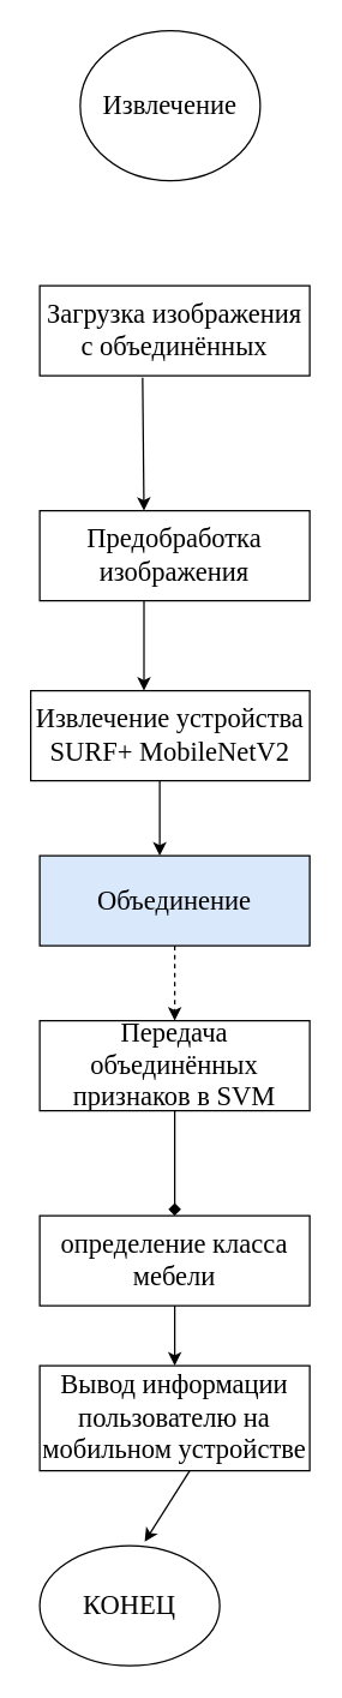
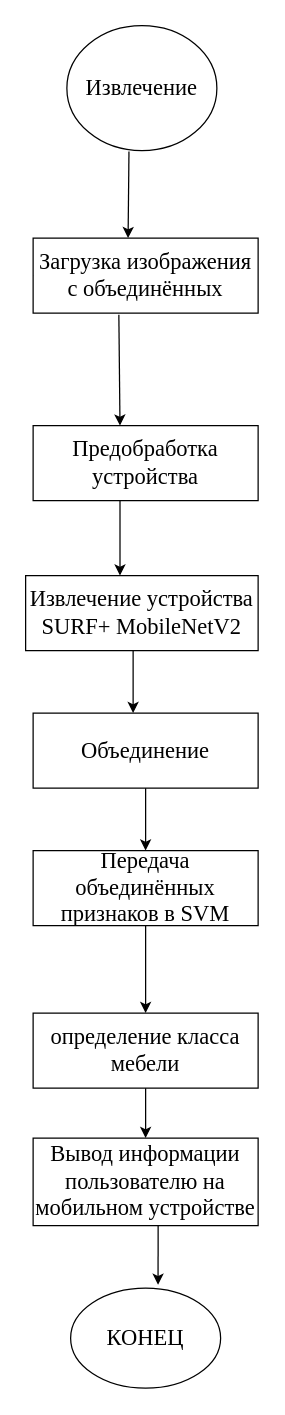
  <mxCell id="0" />
  <mxCell id="1" parent="0" />
  <mxCell id="2" value="&lt;font&gt;Извлечение&lt;/font&gt;" style="ellipse;whiteSpace=wrap;html=1;fontFamily=Times New Roman;fontSize=18;" vertex="1" parent="1"><mxGeometry x="53" y="20" width="120" height="100" as="geometry" /></mxCell>
  <mxCell id="3" value="" style="endArrow=classic;html=1;rounded=0;fontFamily=Times New Roman;fontSize=18;" edge="1" parent="1" source="5"><mxGeometry width="50" height="50" relative="1" as="geometry"><mxPoint x="85.5" y="120" as="sourcePoint" /><mxPoint x="85.5" y="220" as="targetPoint" /></mxGeometry></mxCell>
  <mxCell id="4" value="" style="endArrow=classic;html=1;rounded=0;fontFamily=Times New Roman;fontSize=18;exitX=0.381;exitY=1.022;exitDx=0;exitDy=0;exitPerimeter=0;" edge="1" parent="1" source="5"><mxGeometry width="50" height="50" relative="1" as="geometry"><mxPoint x="95.5" y="270" as="sourcePoint" /><mxPoint x="95.5" y="340" as="targetPoint" /></mxGeometry></mxCell>
  <mxCell id="5" value="&lt;font&gt;Загрузка изображения с объединённых&lt;/font&gt;" style="rounded=0;whiteSpace=wrap;html=1;fontFamily=Times New Roman;fontSize=18;" vertex="1" parent="1"><mxGeometry x="26" y="190" width="180" height="60" as="geometry" /></mxCell>
- <mxCell id="7" value="&lt;font&gt;Предобработка изображения&lt;/font&gt;" style="rounded=0;whiteSpace=wrap;html=1;fontFamily=Times New Roman;fontSize=18;" vertex="1" parent="1"><mxGeometry x="26" y="340" width="180" height="60" as="geometry" /></mxCell>
+ <mxCell id="6" value="" style="endArrow=classic;html=1;rounded=0;entryX=0.422;entryY=0;entryDx=0;entryDy=0;entryPerimeter=0;fontFamily=Times New Roman;fontSize=18;exitX=0.414;exitY=1.007;exitDx=0;exitDy=0;exitPerimeter=0;" edge="1" parent="1" source="2" target="5"><mxGeometry width="50" height="50" relative="1" as="geometry"><mxPoint x="85.5" y="120" as="sourcePoint" /><mxPoint x="85.5" y="180" as="targetPoint" /></mxGeometry></mxCell>
+ <mxCell id="7" value="&lt;font&gt;Предобработка устройства&lt;/font&gt;" style="rounded=0;whiteSpace=wrap;html=1;fontFamily=Times New Roman;fontSize=18;" vertex="1" parent="1"><mxGeometry x="26" y="340" width="180" height="60" as="geometry" /></mxCell>
  <mxCell id="8" value="" style="endArrow=classic;html=1;rounded=0;fontFamily=Times New Roman;fontSize=18;" edge="1" parent="1"><mxGeometry width="50" height="50" relative="1" as="geometry"><mxPoint x="95.5" y="400" as="sourcePoint" /><mxPoint x="95.5" y="460" as="targetPoint" /></mxGeometry></mxCell>
  <mxCell id="9" value="&lt;div&gt;Извлечение устройства&lt;/div&gt;&lt;div&gt;SURF+ MobileNetV2&lt;/div&gt;" style="rounded=0;whiteSpace=wrap;html=1;fontFamily=Times New Roman;fontSize=18;" vertex="1" parent="1"><mxGeometry x="20" y="460" width="186" height="60" as="geometry" /></mxCell>
  <mxCell id="10" value="" style="endArrow=classic;html=1;rounded=0;fontFamily=Times New Roman;fontSize=18;" edge="1" parent="1"><mxGeometry width="50" height="50" relative="1" as="geometry"><mxPoint x="106" y="520" as="sourcePoint" /><mxPoint x="106" y="570" as="targetPoint" /></mxGeometry></mxCell>
- <mxCell id="11" value="Объединение" style="rounded=0;whiteSpace=wrap;html=1;fontFamily=Times New Roman;fontSize=18;fillColor=#dae8fc;" vertex="1" parent="1"><mxGeometry x="26" y="570" width="180" height="60" as="geometry" /></mxCell>
+ <mxCell id="11" value="Объединение" style="rounded=0;whiteSpace=wrap;html=1;fontFamily=Times New Roman;fontSize=18;" vertex="1" parent="1"><mxGeometry x="26" y="570" width="180" height="60" as="geometry" /></mxCell>
  <mxCell id="12" value="Передача объединённых признаков в SVM" style="rounded=0;whiteSpace=wrap;html=1;fontFamily=Times New Roman;fontSize=18;" vertex="1" parent="1"><mxGeometry x="26" y="680" width="180" height="60" as="geometry" /></mxCell>
- <mxCell id="13" value="" style="endArrow=classic;html=1;rounded=0;entryX=0.5;entryY=0;entryDx=0;entryDy=0;exitX=0.5;exitY=1;exitDx=0;exitDy=0;fontFamily=Times New Roman;fontSize=18;dashed=1;" edge="1" parent="1" source="11" target="12"><mxGeometry width="50" height="50" relative="1" as="geometry"><mxPoint x="100.5" y="630" as="sourcePoint" /><mxPoint x="100.5" y="680" as="targetPoint" /></mxGeometry></mxCell>
+ <mxCell id="13" value="" style="endArrow=classic;html=1;rounded=0;entryX=0.5;entryY=0;entryDx=0;entryDy=0;exitX=0.5;exitY=1;exitDx=0;exitDy=0;fontFamily=Times New Roman;fontSize=18;" edge="1" parent="1" source="11" target="12"><mxGeometry width="50" height="50" relative="1" as="geometry"><mxPoint x="100.5" y="630" as="sourcePoint" /><mxPoint x="100.5" y="680" as="targetPoint" /></mxGeometry></mxCell>
  <mxCell id="14" value="&lt;font&gt;определение класса мебели&lt;/font&gt;" style="rounded=0;whiteSpace=wrap;html=1;fontFamily=Times New Roman;fontSize=18;" vertex="1" parent="1"><mxGeometry x="26" y="810" width="180" height="60" as="geometry" /></mxCell>
- <mxCell id="15" value="" style="endArrow=diamond;html=1;rounded=0;entryX=0.5;entryY=0;entryDx=0;entryDy=0;exitX=0.5;exitY=1;exitDx=0;exitDy=0;fontFamily=Times New Roman;fontSize=18;" edge="1" parent="1" source="12" target="14"><mxGeometry width="50" height="50" relative="1" as="geometry"><mxPoint x="86" y="770" as="sourcePoint" /><mxPoint x="86" y="817" as="targetPoint" /></mxGeometry></mxCell>
+ <mxCell id="15" value="" style="endArrow=classic;html=1;rounded=0;entryX=0.5;entryY=0;entryDx=0;entryDy=0;exitX=0.5;exitY=1;exitDx=0;exitDy=0;fontFamily=Times New Roman;fontSize=18;" edge="1" parent="1" source="12" target="14"><mxGeometry width="50" height="50" relative="1" as="geometry"><mxPoint x="86" y="770" as="sourcePoint" /><mxPoint x="86" y="817" as="targetPoint" /></mxGeometry></mxCell>
  <mxCell id="16" value="&lt;font&gt;Вывод информации пользователю на мобильном устройстве&lt;/font&gt;" style="rounded=0;whiteSpace=wrap;html=1;fontFamily=Times New Roman;fontSize=18;" vertex="1" parent="1"><mxGeometry x="26" y="910" width="180" height="70" as="geometry" /></mxCell>
  <mxCell id="17" value="" style="endArrow=classic;html=1;rounded=0;fontFamily=Times New Roman;fontSize=18;" edge="1" parent="1"><mxGeometry width="50" height="50" relative="1" as="geometry"><mxPoint x="116" y="870" as="sourcePoint" /><mxPoint x="116" y="910" as="targetPoint" /></mxGeometry></mxCell>
- <mxCell id="18" value="КОНЕЦ" style="ellipse;whiteSpace=wrap;html=1;fontFamily=Times New Roman;fontSize=18;" vertex="1" parent="1"><mxGeometry x="26" y="1030" width="120" height="80" as="geometry" /></mxCell>
+ <mxCell id="18" value="КОНЕЦ" style="ellipse;whiteSpace=wrap;html=1;fontFamily=Times New Roman;fontSize=18;" vertex="1" parent="1"><mxGeometry x="56" y="1030" width="120" height="80" as="geometry" /></mxCell>
  <mxCell id="19" value="" style="endArrow=classic;html=1;rounded=0;entryX=0.583;entryY=-0.033;entryDx=0;entryDy=0;entryPerimeter=0;fontFamily=Times New Roman;fontSize=18;" edge="1" parent="1" target="18"><mxGeometry width="50" height="50" relative="1" as="geometry"><mxPoint x="126" y="980" as="sourcePoint" /><mxPoint x="216" y="870" as="targetPoint" /></mxGeometry></mxCell>
